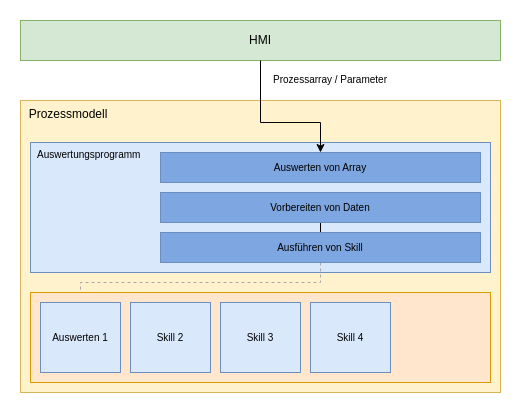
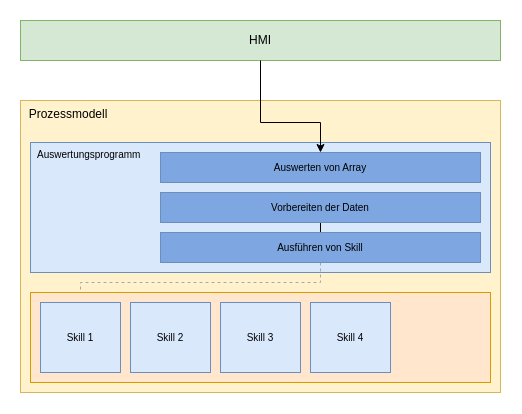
  <mxCell id="0" />
  <mxCell id="1" parent="0" />
  <mxCell id="2" value="HMI" style="rounded=0;whiteSpace=wrap;html=1;fillColor=#d5e8d4;strokeColor=#82b366;" vertex="1" parent="1"><mxGeometry x="20" y="20" width="480" height="40" as="geometry" /></mxCell>
  <mxCell id="3" value="&amp;nbsp; Prozessmodell" style="rounded=0;whiteSpace=wrap;html=1;fillColor=#fff2cc;strokeColor=#d6b656;align=left;verticalAlign=top;" vertex="1" parent="1"><mxGeometry x="20" y="100" width="480" height="292" as="geometry" /></mxCell>
  <mxCell id="4" value="&amp;nbsp; Auswertungsprogramm" style="rounded=0;whiteSpace=wrap;html=1;fillColor=#dae8fc;strokeColor=#6c8ebf;fontSize=10;align=left;verticalAlign=top;" vertex="1" parent="1"><mxGeometry x="30" y="142" width="460" height="130" as="geometry" /></mxCell>
  <mxCell id="5" value="Auswerten von Array" style="rounded=0;whiteSpace=wrap;html=1;fillColor=#7EA6E0;strokeColor=#6c8ebf;fontSize=10;align=center;verticalAlign=middle;" vertex="1" parent="1"><mxGeometry x="160" y="152" width="320" height="30" as="geometry" /></mxCell>
  <mxCell id="6" style="edgeStyle=orthogonalEdgeStyle;rounded=0;orthogonalLoop=1;jettySize=auto;html=1;entryX=0.5;entryY=0;entryDx=0;entryDy=0;endArrow=none;endFill=0;" edge="1" parent="1" source="7" target="9"><mxGeometry relative="1" as="geometry" /></mxCell>
- <mxCell id="7" value="Vorbereiten von Daten" style="rounded=0;whiteSpace=wrap;html=1;fillColor=#7EA6E0;strokeColor=#6c8ebf;fontSize=10;align=center;verticalAlign=middle;" vertex="1" parent="1"><mxGeometry x="160" y="192" width="320" height="30" as="geometry" /></mxCell>
+ <mxCell id="7" value="Vorbereiten der Daten" style="rounded=0;whiteSpace=wrap;html=1;fillColor=#7EA6E0;strokeColor=#6c8ebf;fontSize=10;align=center;verticalAlign=middle;" vertex="1" parent="1"><mxGeometry x="160" y="192" width="320" height="30" as="geometry" /></mxCell>
  <mxCell id="8" style="edgeStyle=orthogonalEdgeStyle;rounded=0;orthogonalLoop=1;jettySize=auto;html=1;entryX=0.5;entryY=0;entryDx=0;entryDy=0;strokeColor=#A8A8A8;dashed=1;" edge="1" parent="1" source="9" target="13"><mxGeometry relative="1" as="geometry"><Array as="points"><mxPoint x="320" y="282" /><mxPoint x="80" y="282" /></Array></mxGeometry></mxCell>
  <mxCell id="9" value="Ausführen von Skill" style="rounded=0;whiteSpace=wrap;html=1;fillColor=#7EA6E0;strokeColor=#6c8ebf;fontSize=10;align=center;verticalAlign=middle;" vertex="1" parent="1"><mxGeometry x="160" y="232" width="320" height="30" as="geometry" /></mxCell>
  <mxCell id="10" value="" style="rounded=0;whiteSpace=wrap;html=1;align=left;verticalAlign=top;fillColor=#ffe6cc;strokeColor=#d79b00;" vertex="1" parent="1"><mxGeometry x="30" y="292" width="460" height="90" as="geometry" /></mxCell>
  <mxCell id="11" value="Skill 3" style="rounded=0;whiteSpace=wrap;html=1;fillColor=#dae8fc;strokeColor=#6c8ebf;fontSize=10;" vertex="1" parent="1"><mxGeometry x="220" y="302" width="80" height="70" as="geometry" /></mxCell>
  <mxCell id="12" value="Skill 4" style="rounded=0;whiteSpace=wrap;html=1;fillColor=#dae8fc;strokeColor=#6c8ebf;fontSize=10;" vertex="1" parent="1"><mxGeometry x="310" y="302" width="80" height="70" as="geometry" /></mxCell>
- <mxCell id="13" value="Auswerten 1" style="rounded=0;whiteSpace=wrap;html=1;fillColor=#dae8fc;strokeColor=#6c8ebf;fontSize=10;" vertex="1" parent="1"><mxGeometry x="40" y="302" width="80" height="70" as="geometry" /></mxCell>
+ <mxCell id="13" value="Skill 1" style="rounded=0;whiteSpace=wrap;html=1;fillColor=#dae8fc;strokeColor=#6c8ebf;fontSize=10;" vertex="1" parent="1"><mxGeometry x="40" y="302" width="80" height="70" as="geometry" /></mxCell>
  <mxCell id="14" value="Skill 2" style="rounded=0;whiteSpace=wrap;html=1;fillColor=#dae8fc;strokeColor=#6c8ebf;fontSize=10;" vertex="1" parent="1"><mxGeometry x="130" y="302" width="80" height="70" as="geometry" /></mxCell>
  <mxCell id="15" style="edgeStyle=orthogonalEdgeStyle;rounded=0;orthogonalLoop=1;jettySize=auto;html=1;entryX=0.5;entryY=0;entryDx=0;entryDy=0;" edge="1" parent="1" source="2" target="5"><mxGeometry relative="1" as="geometry"><Array as="points"><mxPoint x="260" y="122" /><mxPoint x="320" y="122" /></Array></mxGeometry></mxCell>
- <mxCell id="16" value="Prozessarray / Parameter" style="text;html=1;align=center;verticalAlign=middle;whiteSpace=wrap;rounded=0;fontSize=10;" vertex="1" parent="1"><mxGeometry x="260" y="64" width="140" height="30" as="geometry" /></mxCell>
